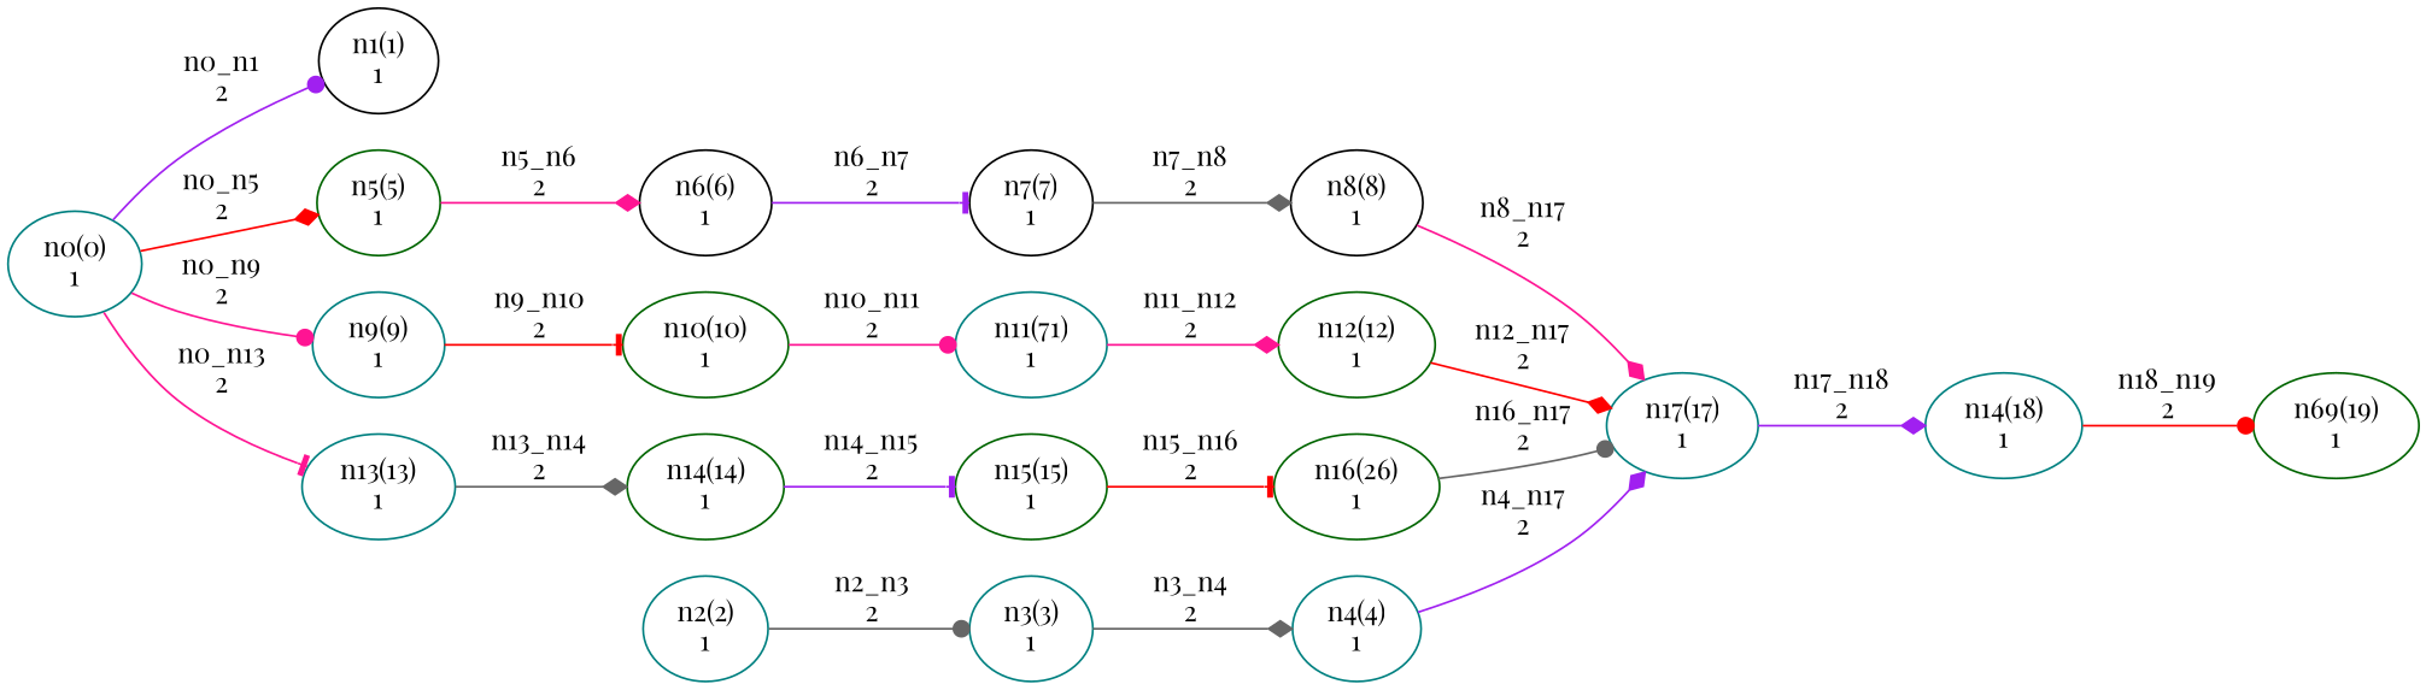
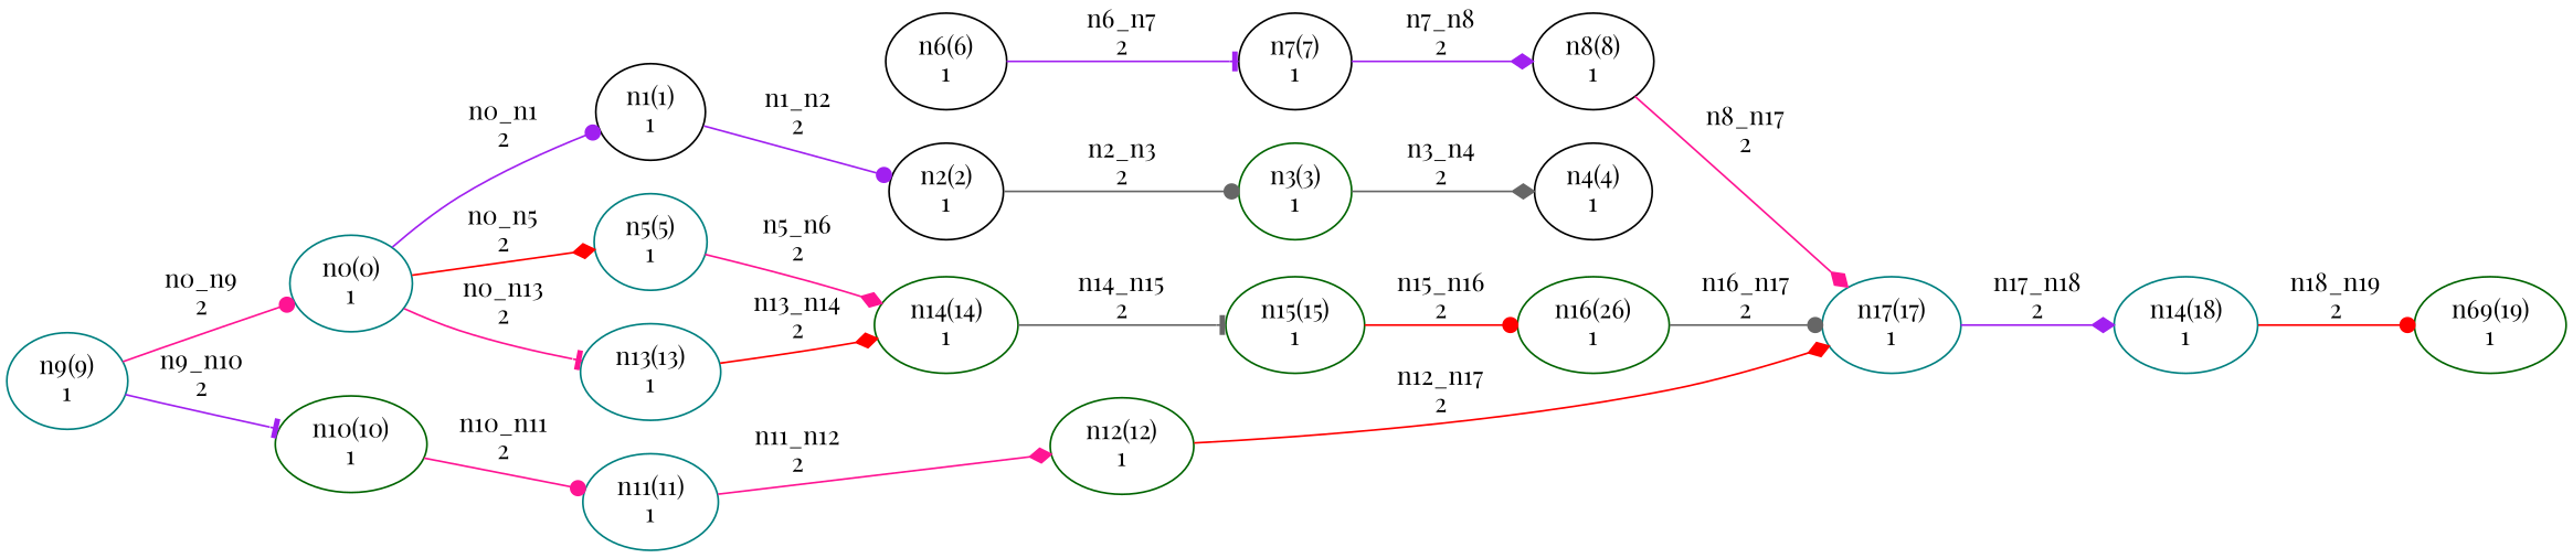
  digraph {
    fontname="Playfair Display"
    rankdir=LR
    node [color=darkgreen fontname="Playfair Display"]
    edge [arrowhead=diamond color=purple fontname="Playfair Display"]
    n1 [color=teal label="n0(0)\n1"]
    n2 [color=black label="n1(1)\n1"]
-   n3 [label="n5(5)\n1"]
+   n3 [color=teal label="n5(5)\n1"]
    n4 [color=teal label="n9(9)\n1"]
    n5 [color=teal label="n13(13)\n1"]
-   n6 [color=teal label="n2(2)\n1"]
+   n6 [color=black label="n2(2)\n1"]
    n7 [color=black label="n6(6)\n1"]
    n8 [label="n10(10)\n1"]
    n9 [label="n14(14)\n1"]
-   n10 [color=teal label="n3(3)\n1"]
+   n10 [label="n3(3)\n1"]
    n11 [color=black label="n7(7)\n1"]
-   n12 [color=teal label="n11(71)\n1"]
+   n12 [color=teal label="n11(11)\n1"]
    n13 [label="n15(15)\n1"]
-   n14 [color=teal label="n4(4)\n1"]
+   n14 [color=black label="n4(4)\n1"]
    n15 [color=teal label="n17(17)\n1"]
    n16 [color=teal label="n14(18)\n1"]
    n17 [label="n69(19)\n1"]
    n18 [color=black label="n8(8)\n1"]
    n19 [label="n12(12)\n1"]
    n20 [label="n16(26)\n1"]
    n1 -> n2 [arrowhead=dot label="n0_n1\n2"]
    n1 -> n3 [color=red label="n0_n5\n2"]
-   n1 -> n4 [arrowhead=dot color=deeppink label="n0_n9\n2"]
+   n4 -> n1 [arrowhead=dot color=deeppink label="n0_n9\n2"]
    n1 -> n5 [arrowhead=tee color=deeppink label="n0_n13\n2"]
-   n3 -> n7 [color=deeppink label="n5_n6\n2"]
-   n4 -> n8 [arrowhead=tee color=red label="n9_n10\n2"]
-   n5 -> n9 [color=gray40 label="n13_n14\n2"]
+   n2 -> n6 [arrowhead=dot label="n1_n2\n2"]
+   n3 -> n9 [color=deeppink label="n5_n6\n2"]
+   n4 -> n8 [arrowhead=tee label="n9_n10\n2"]
+   n5 -> n9 [color=red label="n13_n14\n2"]
    n6 -> n10 [arrowhead=dot color=gray40 label="n2_n3\n2"]
    n7 -> n11 [arrowhead=tee label="n6_n7\n2"]
    n8 -> n12 [arrowhead=dot color=deeppink label="n10_n11\n2"]
-   n9 -> n13 [arrowhead=tee label="n14_n15\n2"]
+   n9 -> n13 [arrowhead=tee color=gray40 label="n14_n15\n2"]
    n10 -> n14 [color=gray40 label="n3_n4\n2"]
-   n11 -> n18 [color=gray40 label="n7_n8\n2"]
+   n11 -> n18 [label="n7_n8\n2"]
    n12 -> n19 [color=deeppink label="n11_n12\n2"]
-   n13 -> n20 [arrowhead=tee color=red label="n15_n16\n2"]
-   n14 -> n15 [label="n4_n17\n2"]
+   n13 -> n20 [arrowhead=dot color=red label="n15_n16\n2"]
    n15 -> n16 [label="n17_n18\n2"]
    n16 -> n17 [arrowhead=dot color=red label="n18_n19\n2"]
    n18 -> n15 [color=deeppink label="n8_n17\n2"]
    n19 -> n15 [color=red label="n12_n17\n2"]
    n20 -> n15 [arrowhead=dot color=gray40 label="n16_n17\n2"]
  }
